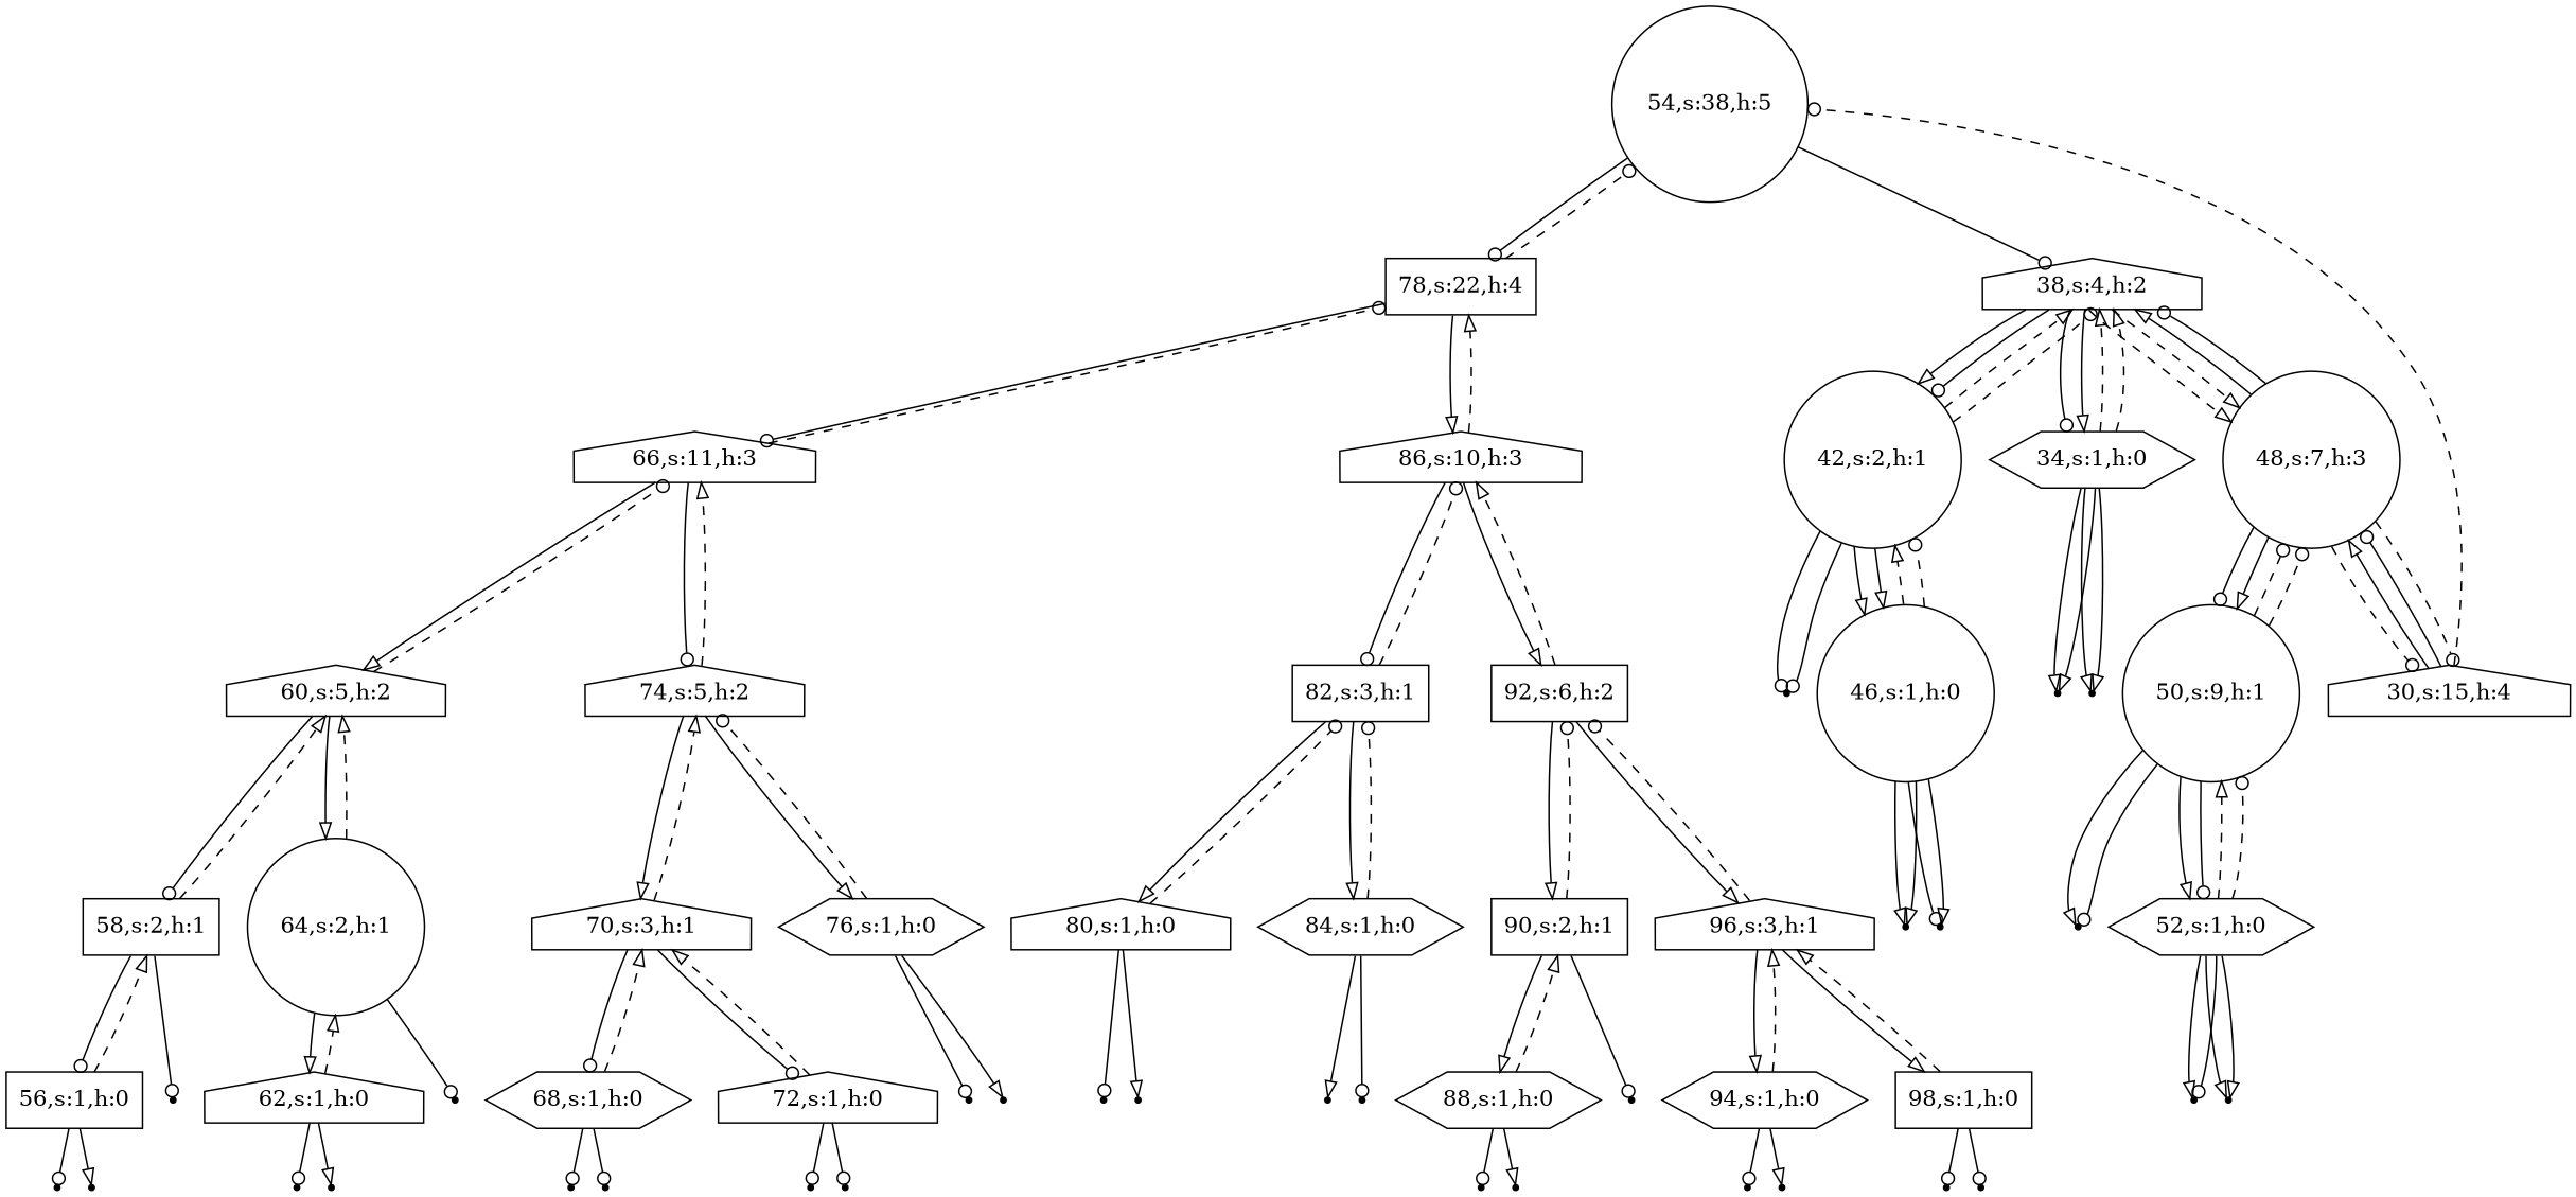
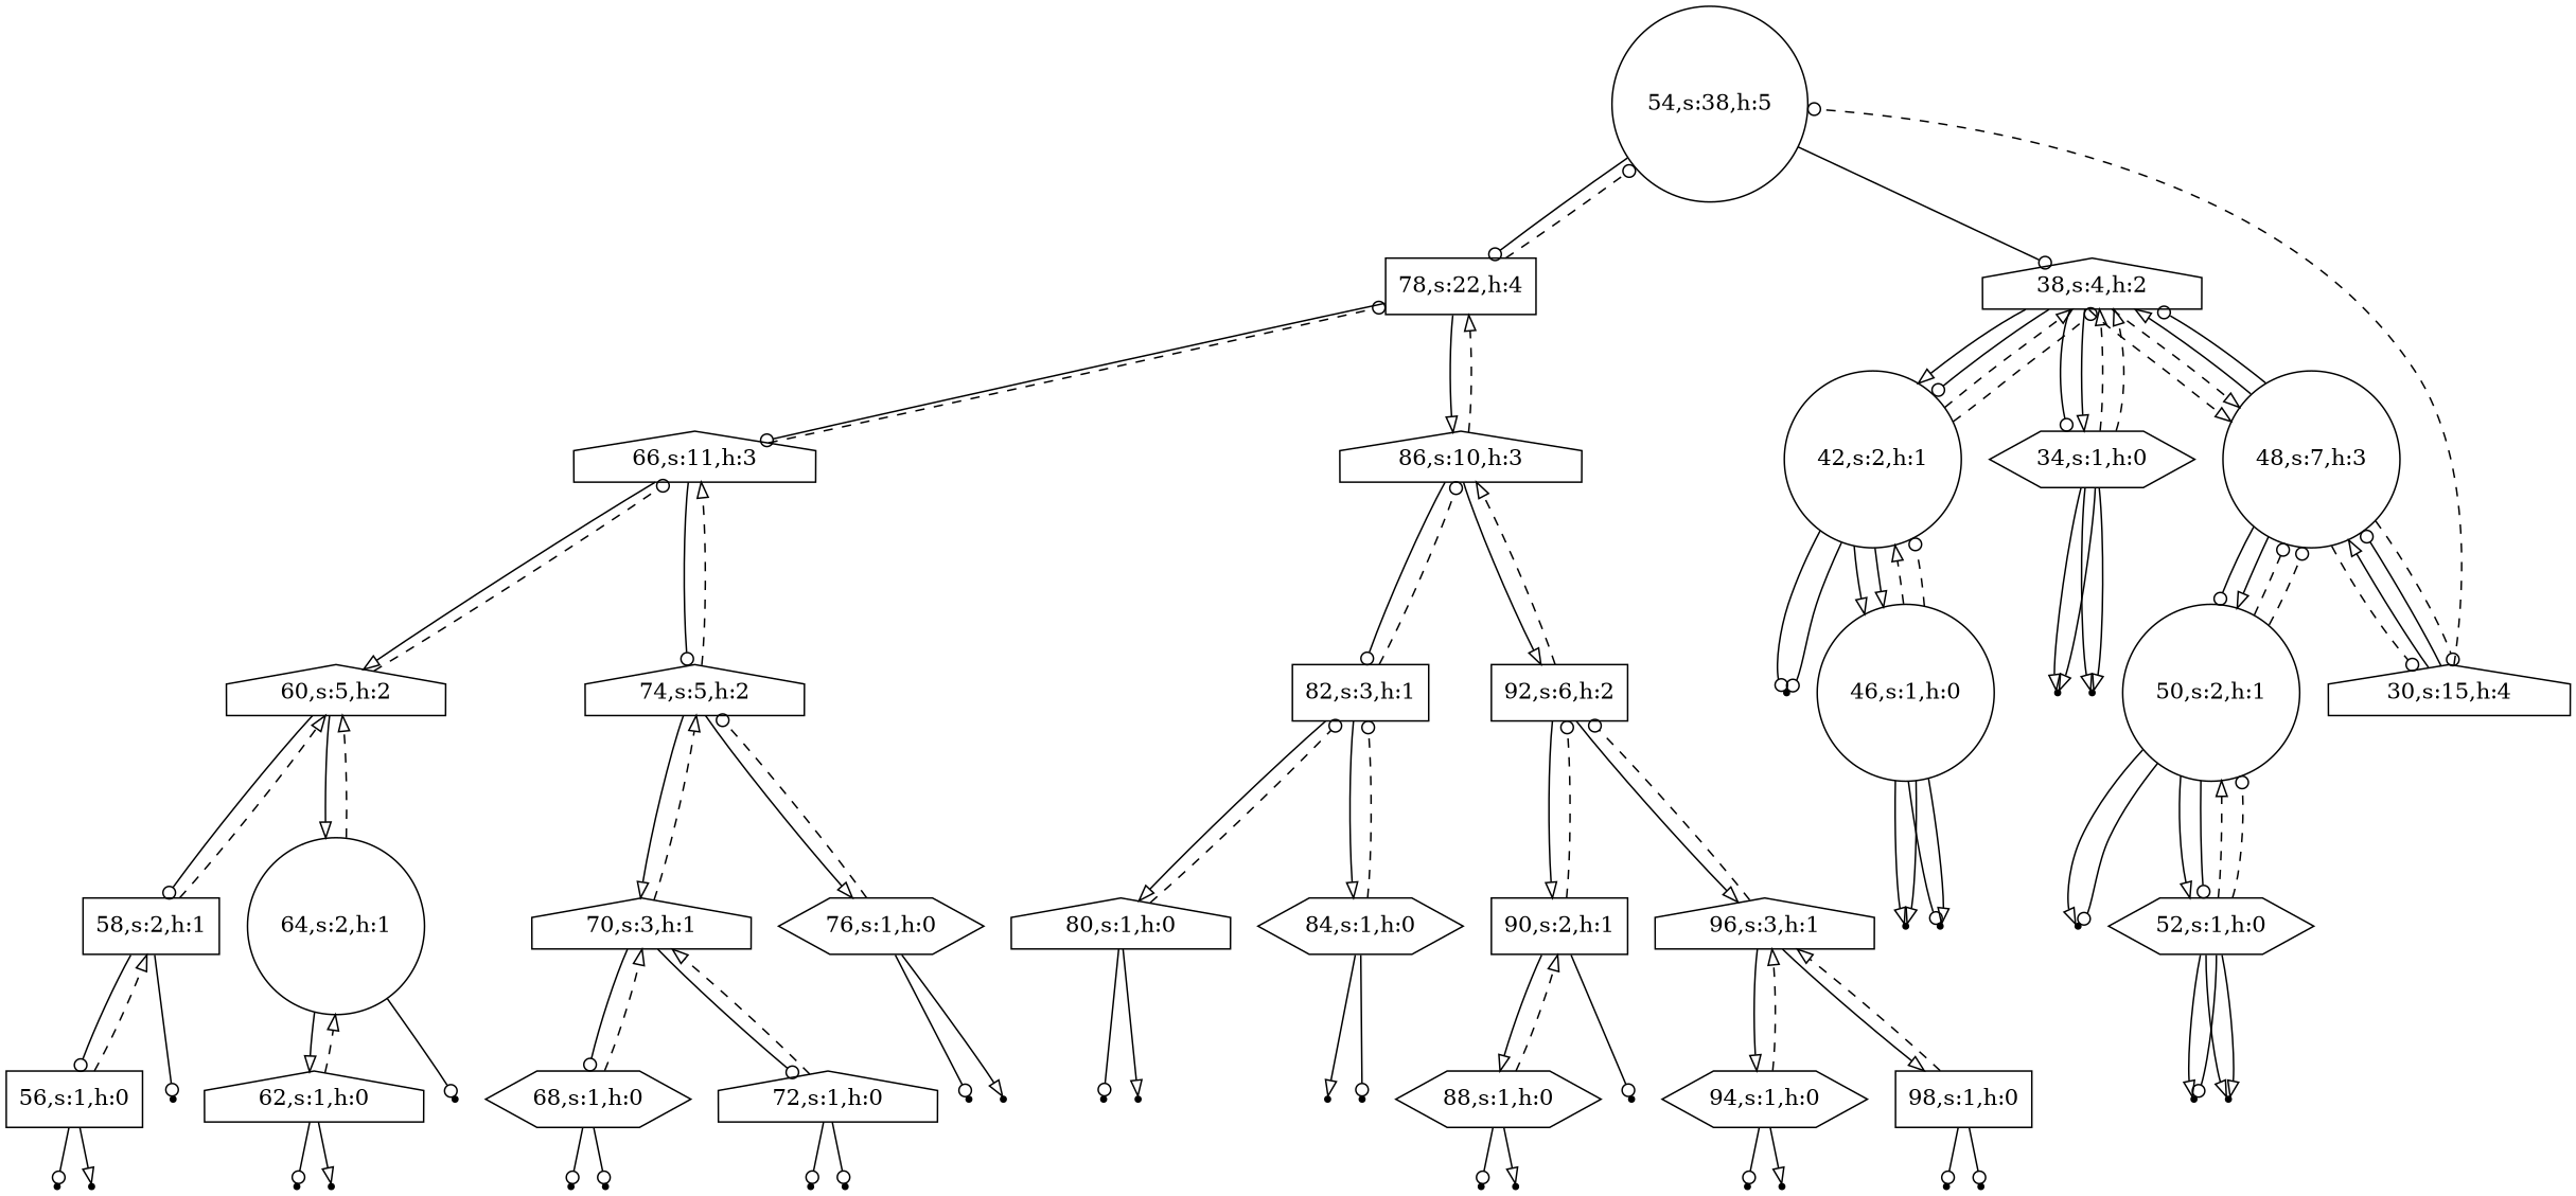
  digraph {
    node [shape=point]
    edge [arrowhead=onormal]
    n1 [label="54,s:38,h:5" shape=circle]
    n2 [label="78,s:22,h:4" shape=box]
    n3 [label="38,s:4,h:2" shape=house]
    n4 [label="30,s:15,h:4" shape=house]
    n5 [label="48,s:7,h:3" shape=circle]
    n6 [label="66,s:11,h:3" shape=house]
    n7 [label="86,s:10,h:3" shape=house]
    n8 [label="34,s:1,h:0" shape=hexagon]
    nulll34
    nullr34
    n11 [label="42,s:2,h:1" shape=circle]
-   n12 [label="50,s:9,h:1" shape=circle]
+   n12 [label="50,s:2,h:1" shape=circle]
    nulll42
    n14 [label="46,s:1,h:0" shape=circle]
    nulll50
    n16 [label="52,s:1,h:0" shape=hexagon]
    nulll46
    nullr46
    nulll52
    nullr52
    n21 [label="56,s:1,h:0" shape=box]
    nulll56
    n23 [label="58,s:2,h:1" shape=box]
    nullr56
    n25 [label="60,s:5,h:2" shape=house]
    nullr58
    n27 [label="64,s:2,h:1" shape=circle]
    n28 [label="74,s:5,h:2" shape=house]
    n29 [label="62,s:1,h:0" shape=house]
    nullr64
    n31 [label="70,s:3,h:1" shape=house]
    n32 [label="76,s:1,h:0" shape=hexagon]
    nulll62
    nullr62
    n35 [label="82,s:3,h:1" shape=box]
    n36 [label="92,s:6,h:2" shape=box]
    n37 [label="68,s:1,h:0" shape=hexagon]
    nulll68
    nullr68
    n40 [label="72,s:1,h:0" shape=house]
    nulll72
    nullr72
    nulll76
    nullr76
    n45 [label="80,s:1,h:0" shape=house]
    nulll80
    nullr80
    n48 [label="84,s:1,h:0" shape=hexagon]
    nulll84
    nullr84
    n51 [label="90,s:2,h:1" shape=box]
    n52 [label="96,s:3,h:1" shape=house]
    n53 [label="88,s:1,h:0" shape=hexagon]
    nulll88
    nullr88
    nullr90
    n57 [label="94,s:1,h:0" shape=hexagon]
    n58 [label="98,s:1,h:0" shape=box]
    nulll94
    nullr94
    nulll98
    nullr98
    subgraph sub_1 {
      rank=same
      n1
    }
    n1 -> n2 [arrowhead=odot]
    n1 -> n3 [arrowhead=odot]
    n2 -> n1 [arrowhead=odot style=dashed]
    n2 -> n6 [arrowhead=odot]
    n2 -> n7
    n3 -> n5 [style=dashed]
    n3 -> n5 [style=dashed]
    n3 -> n8 [arrowhead=odot]
    n3 -> n8
    n3 -> n11
    n3 -> n11 [arrowhead=odot]
    n4 -> n1 [arrowhead=odot style=dashed]
    n4 -> n5
    n4 -> n5 [arrowhead=odot]
    n5 -> n3
    n5 -> n3 [arrowhead=odot]
    n5 -> n4 [arrowhead=odot style=dashed]
    n5 -> n4 [arrowhead=odot style=dashed]
    n5 -> n12 [arrowhead=odot]
    n5 -> n12
    n6 -> n2 [arrowhead=odot style=dashed]
    n6 -> n25
    n6 -> n28 [arrowhead=odot]
    n7 -> n2 [style=dashed]
    n7 -> n35 [arrowhead=odot]
    n7 -> n36
    n8 -> n3 [style=dashed]
    n8 -> n3 [style=dashed]
    n8 -> nulll34
    n8 -> nulll34
    n8 -> nullr34
    n8 -> nullr34
    n11 -> n3 [style=dashed]
    n11 -> n3 [arrowhead=odot style=dashed]
    n11 -> nulll42 [arrowhead=odot]
    n11 -> nulll42 [arrowhead=odot]
    n11 -> n14
    n11 -> n14
    n12 -> n5 [arrowhead=odot style=dashed]
    n12 -> n5 [arrowhead=odot style=dashed]
    n12 -> nulll50
    n12 -> nulll50 [arrowhead=odot]
    n12 -> n16
    n12 -> n16 [arrowhead=odot]
    n14 -> n11 [style=dashed]
    n14 -> n11 [arrowhead=odot style=dashed]
    n14 -> nulll46
    n14 -> nulll46
    n14 -> nullr46 [arrowhead=odot]
    n14 -> nullr46
    n16 -> n12 [style=dashed]
    n16 -> n12 [arrowhead=odot style=dashed]
    n16 -> nulll52
    n16 -> nulll52 [arrowhead=odot]
    n16 -> nullr52
    n16 -> nullr52
    n21 -> nulll56 [arrowhead=odot]
    n21 -> n23 [style=dashed]
    n21 -> nullr56
    n23 -> n21 [arrowhead=odot]
    n23 -> n25 [style=dashed]
    n23 -> nullr58 [arrowhead=odot]
    n25 -> n6 [arrowhead=odot style=dashed]
    n25 -> n23 [arrowhead=odot]
    n25 -> n27
    n27 -> n25 [style=dashed]
    n27 -> n29
    n27 -> nullr64 [arrowhead=odot]
    n28 -> n6 [style=dashed]
    n28 -> n31
    n28 -> n32
    n29 -> n27 [style=dashed]
    n29 -> nulll62 [arrowhead=odot]
    n29 -> nullr62
    n31 -> n28 [style=dashed]
    n31 -> n37 [arrowhead=odot]
    n31 -> n40 [arrowhead=odot]
    n32 -> n28 [arrowhead=odot style=dashed]
    n32 -> nulll76 [arrowhead=odot]
    n32 -> nullr76
    n35 -> n7 [arrowhead=odot style=dashed]
    n35 -> n45
    n35 -> n48
    n36 -> n7 [style=dashed]
    n36 -> n51
    n36 -> n52
    n37 -> n31 [style=dashed]
    n37 -> nulll68 [arrowhead=odot]
    n37 -> nullr68 [arrowhead=odot]
    n40 -> n31 [style=dashed]
    n40 -> nulll72 [arrowhead=odot]
    n40 -> nullr72 [arrowhead=odot]
    n45 -> n35 [arrowhead=odot style=dashed]
    n45 -> nulll80 [arrowhead=odot]
    n45 -> nullr80
    n48 -> n35 [arrowhead=odot style=dashed]
    n48 -> nulll84
    n48 -> nullr84 [arrowhead=odot]
    n51 -> n36 [arrowhead=odot style=dashed]
    n51 -> n53
    n51 -> nullr90 [arrowhead=odot]
    n52 -> n36 [arrowhead=odot style=dashed]
    n52 -> n57
    n52 -> n58
    n53 -> n51 [style=dashed]
    n53 -> nulll88 [arrowhead=odot]
    n53 -> nullr88
    n57 -> n52 [style=dashed]
    n57 -> nulll94 [arrowhead=odot]
    n57 -> nullr94
    n58 -> n52 [style=dashed]
    n58 -> nulll98 [arrowhead=odot]
    n58 -> nullr98 [arrowhead=odot]
  }
